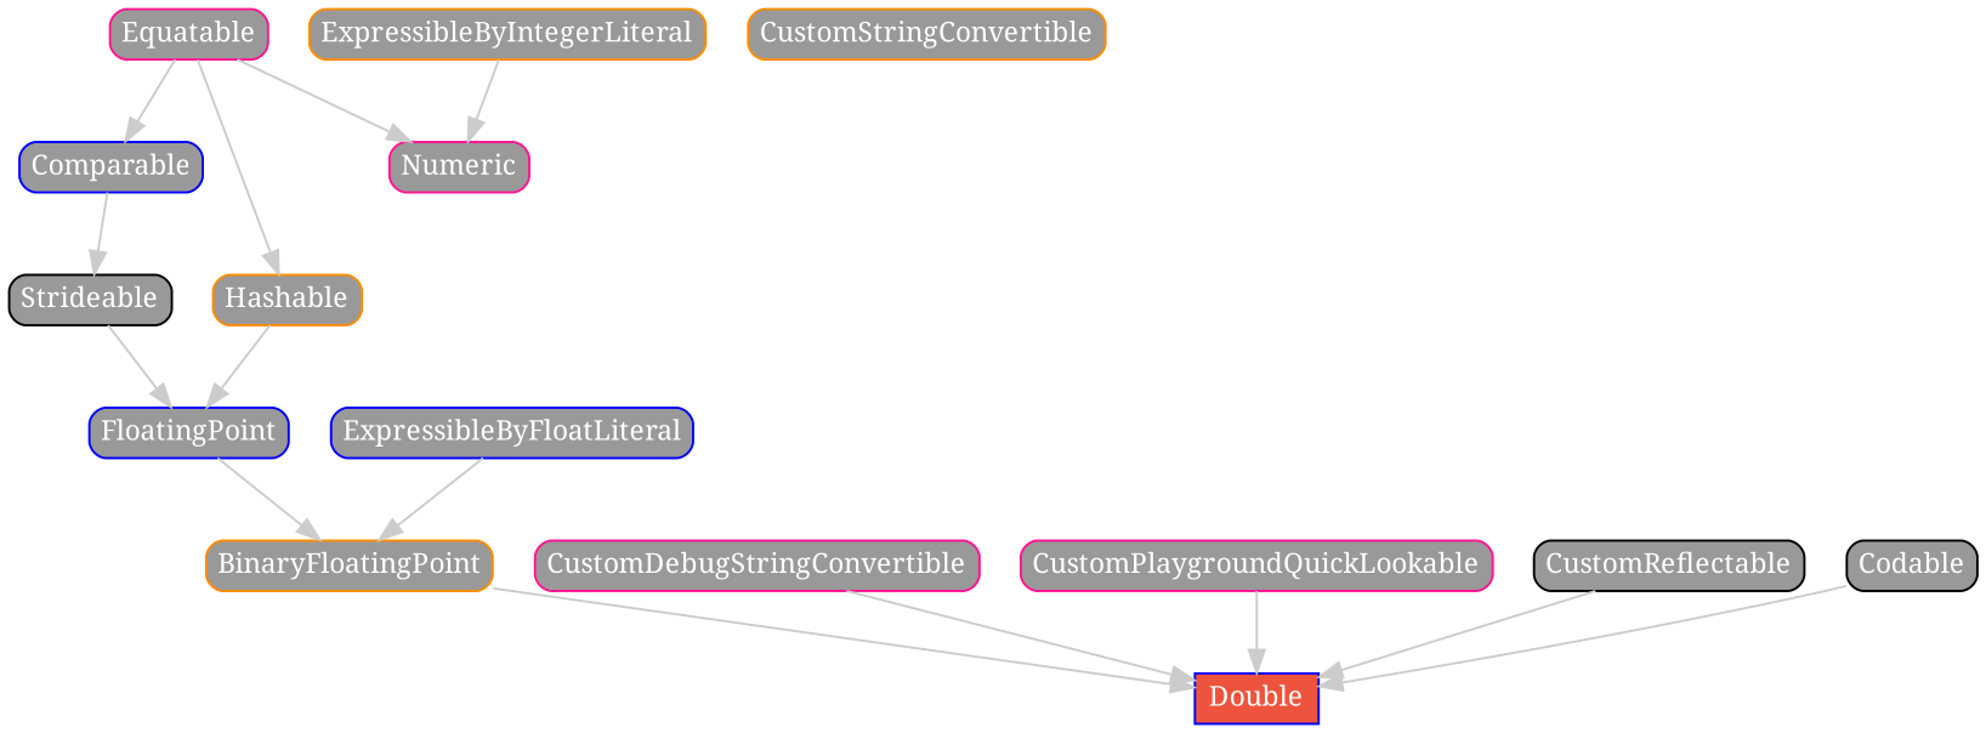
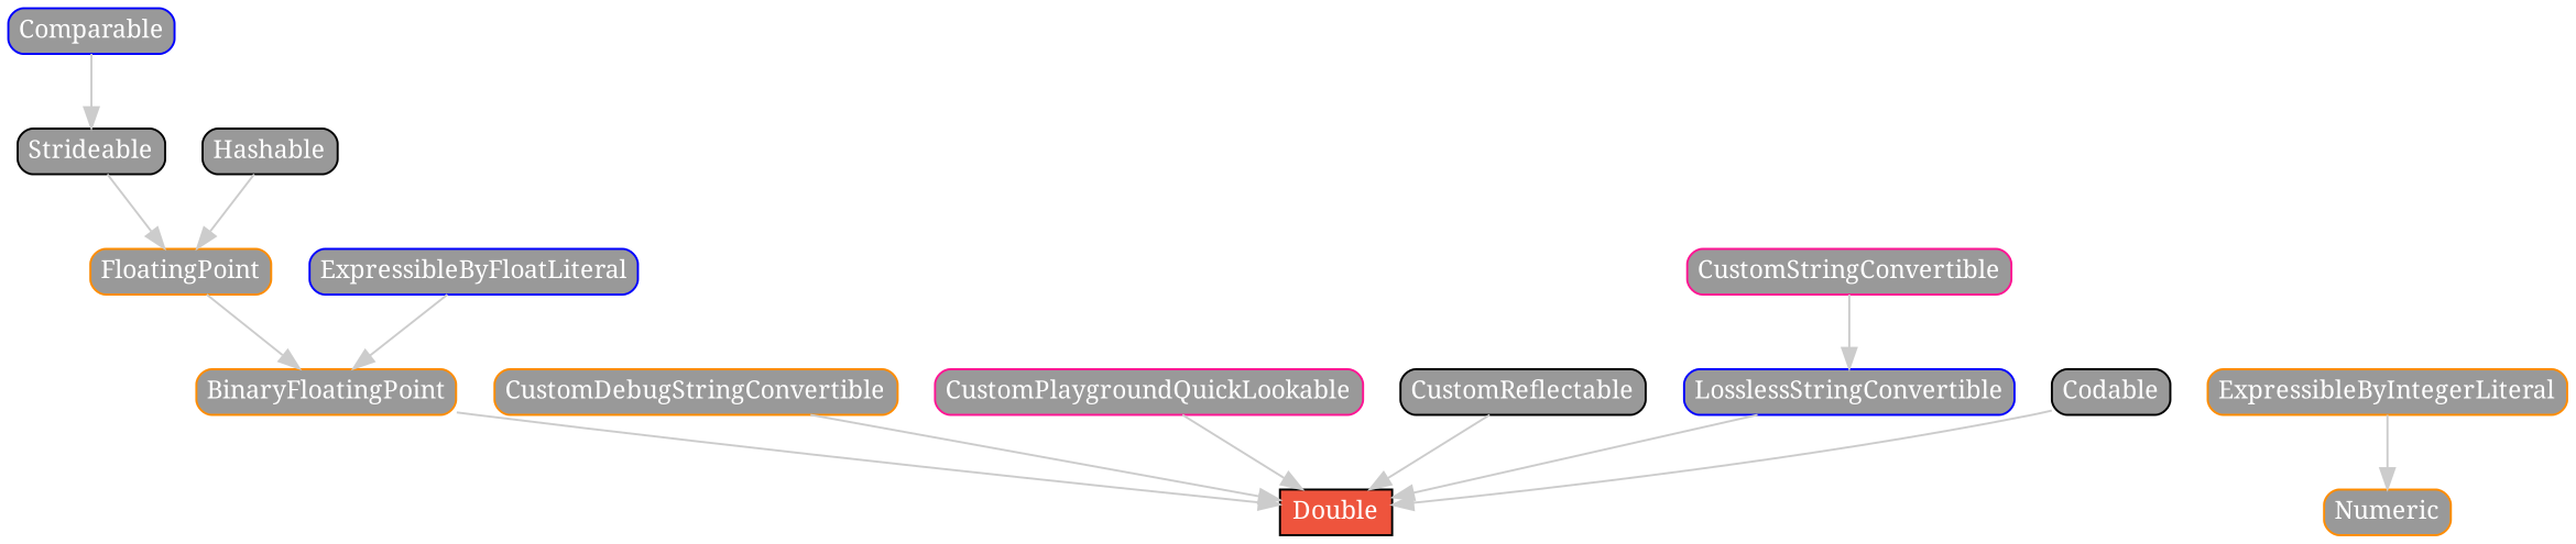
  strict digraph {
    fontname="Noto Serif"
    node [color=black fillcolor="#999999" fontcolor=white fontname="Noto Serif" fontsize=12 margin="0.07,0.05" shape=box style="filled,rounded"]
    edge [color="#cccccc" fontname="Noto Serif"]
-   Double [color=blue fillcolor="#ee543d" height=0.3 style=filled]
+   Double [fillcolor="#ee543d" height=0.3 style=filled]
    BinaryFloatingPoint [color=darkorange height=0.3]
    Comparable [color=blue height=0.3]
    Strideable [height=0.3]
-   FloatingPoint [color=blue height=0.3]
-   CustomDebugStringConvertible [color=deeppink height=0.3]
+   FloatingPoint [color=darkorange height=0.3]
+   CustomDebugStringConvertible [color=darkorange height=0.3]
    CustomPlaygroundQuickLookable [color=deeppink height=0.3]
    CustomReflectable [height=0.3]
-   CustomStringConvertible [color=darkorange height=0.3]
-   Equatable [color=deeppink height=0.3]
-   Hashable [color=darkorange height=0.3]
-   Numeric [color=deeppink height=0.3]
+   CustomStringConvertible [color=deeppink height=0.3]
+   LosslessStringConvertible [color=blue height=0.3]
+   Hashable [height=0.3]
+   Numeric [color=darkorange height=0.3]
    ExpressibleByFloatLiteral [color=blue height=0.3]
    ExpressibleByIntegerLiteral [color=darkorange height=0.3]
    Codable [height=0.3]
    subgraph sub_1 {
      rank=max
      Double
    }
    BinaryFloatingPoint -> Double
    Comparable -> Strideable
    Strideable -> FloatingPoint
    FloatingPoint -> BinaryFloatingPoint
    CustomDebugStringConvertible -> Double
    CustomPlaygroundQuickLookable -> Double
    CustomReflectable -> Double
-   Equatable -> Comparable
-   Equatable -> Hashable
-   Equatable -> Numeric
+   CustomStringConvertible -> LosslessStringConvertible
+   LosslessStringConvertible -> Double
    Hashable -> FloatingPoint
    ExpressibleByFloatLiteral -> BinaryFloatingPoint
    ExpressibleByIntegerLiteral -> Numeric
    Codable -> Double
  }
